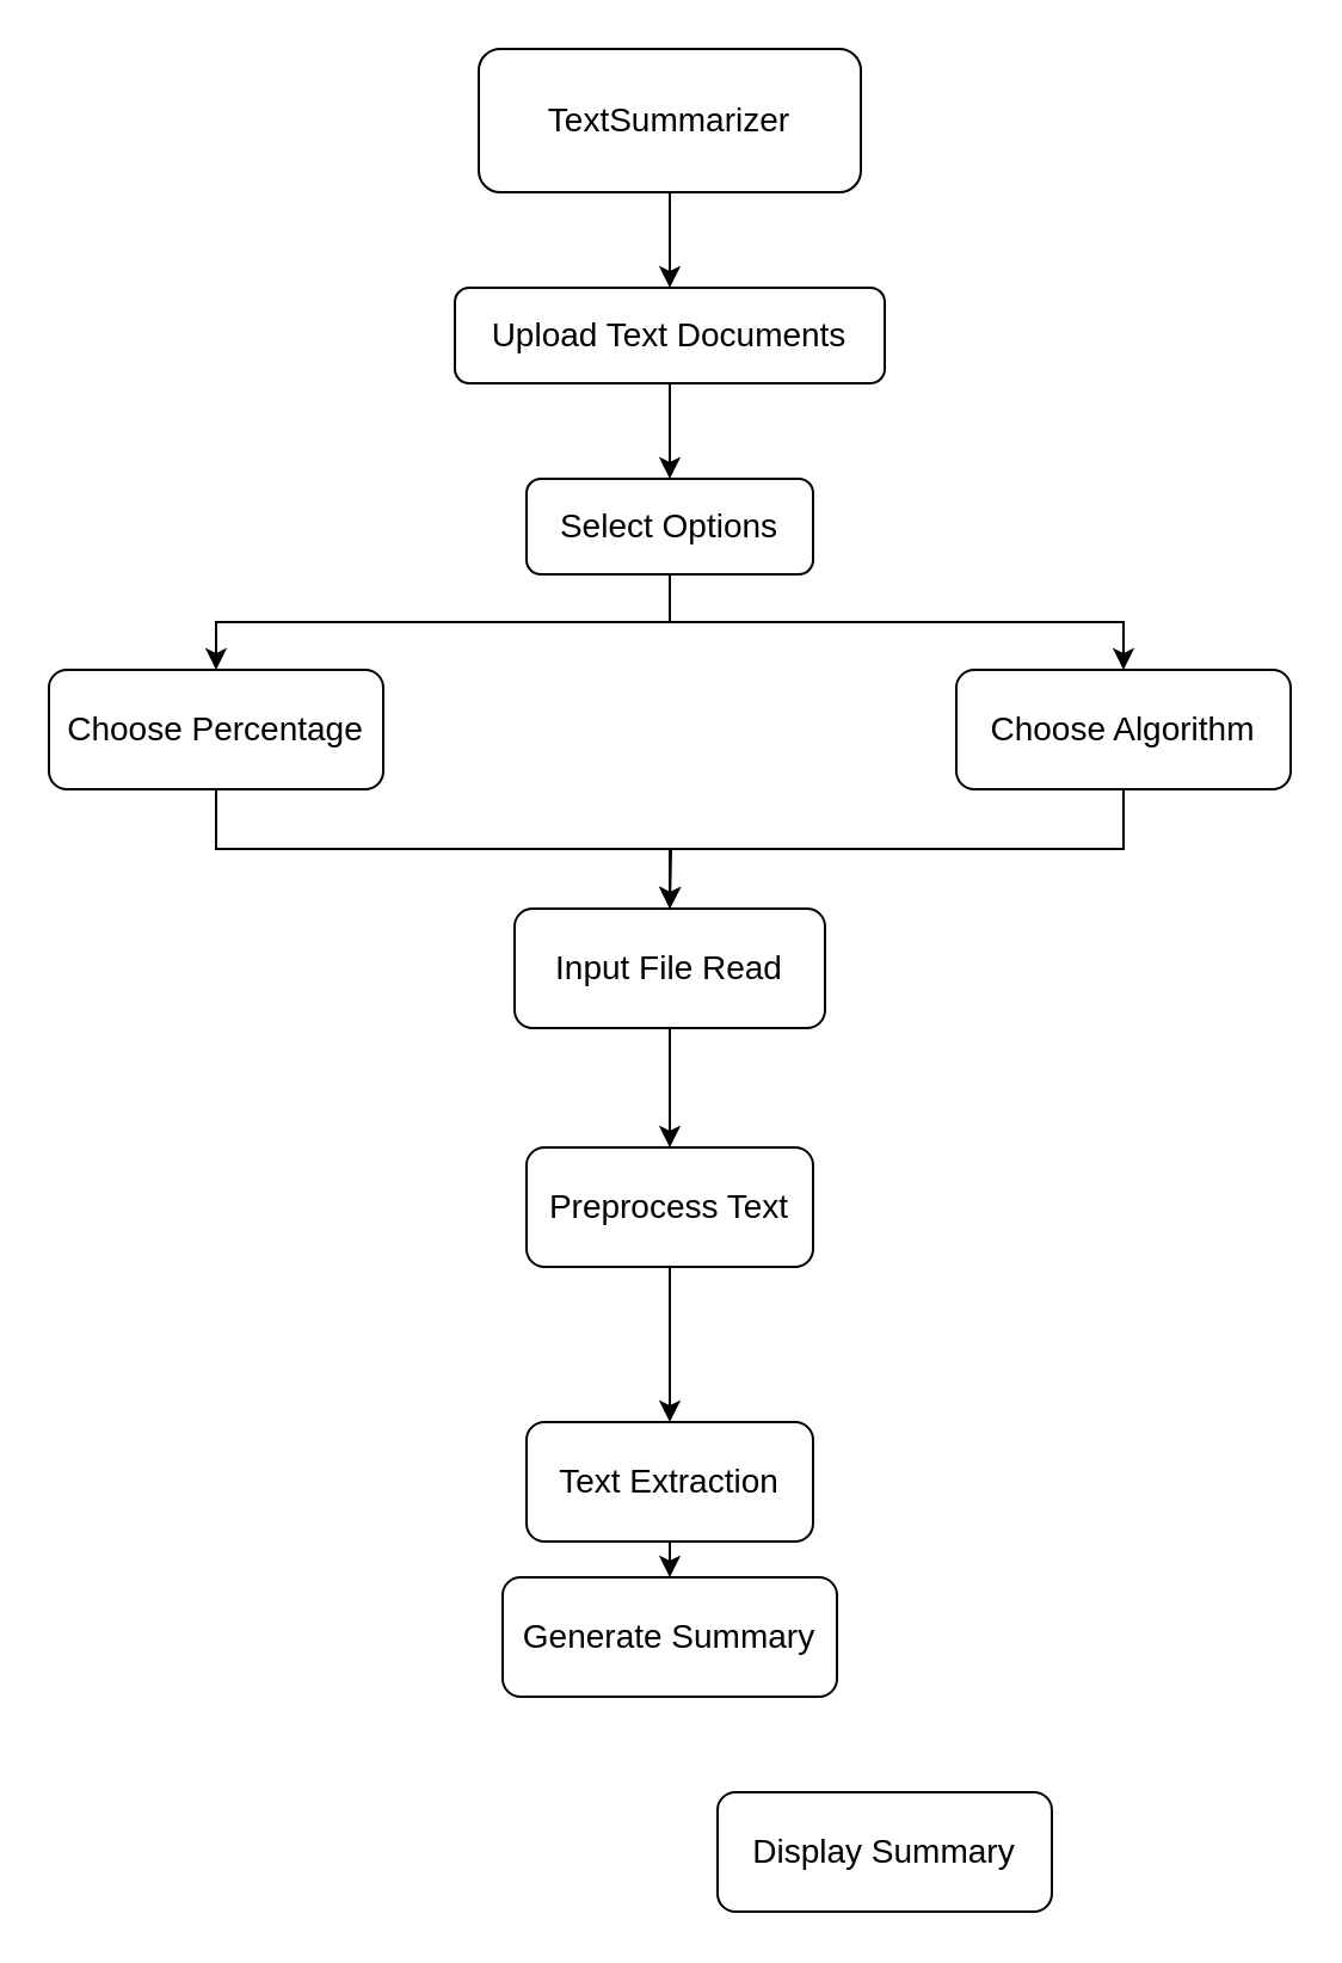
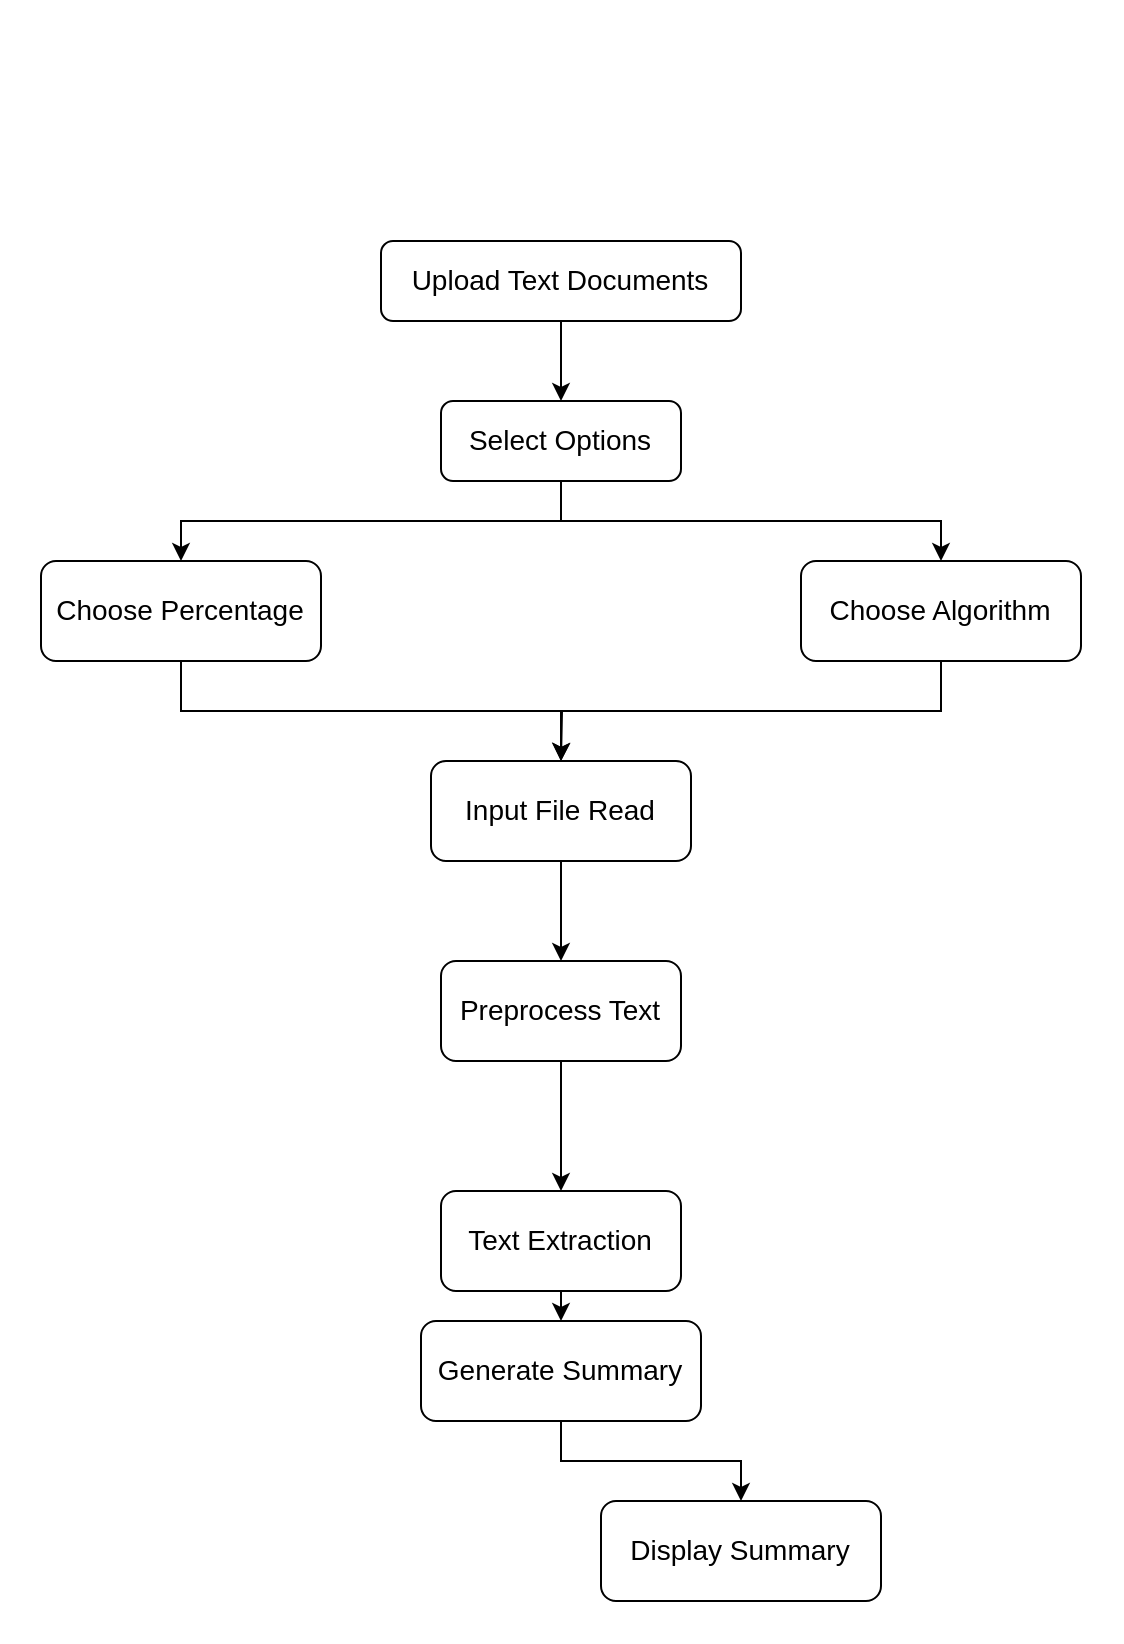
  <mxCell id="0" />
  <mxCell id="1" parent="0" />
- <mxCell id="2" style="edgeStyle=orthogonalEdgeStyle;rounded=0;orthogonalLoop=1;jettySize=auto;html=1;exitX=0.5;exitY=1;exitDx=0;exitDy=0;entryX=0.5;entryY=0;entryDx=0;entryDy=0;" edge="1" parent="1" source="3" target="21"><mxGeometry relative="1" as="geometry" /></mxCell>
- <mxCell id="3" value="&lt;font style=&quot;font-size: 14px;&quot;&gt;TextSummarizer&lt;/font&gt;" style="rounded=1;whiteSpace=wrap;html=1;" vertex="1" parent="1"><mxGeometry x="200" y="20" width="160" height="60" as="geometry" /></mxCell>
  <mxCell id="4" style="edgeStyle=orthogonalEdgeStyle;rounded=0;orthogonalLoop=1;jettySize=auto;html=1;exitX=0.5;exitY=1;exitDx=0;exitDy=0;entryX=0.5;entryY=0;entryDx=0;entryDy=0;" edge="1" parent="1" source="5" target="10"><mxGeometry relative="1" as="geometry" /></mxCell>
  <mxCell id="5" value="&lt;font style=&quot;font-size: 14px;&quot;&gt;Preprocess Text&lt;/font&gt;" style="rounded=1;whiteSpace=wrap;html=1;" vertex="1" parent="1"><mxGeometry x="220" y="480" width="120" height="50" as="geometry" /></mxCell>
+ <mxCell id="6" style="edgeStyle=orthogonalEdgeStyle;rounded=0;orthogonalLoop=1;jettySize=auto;html=1;exitX=0.5;exitY=1;exitDx=0;exitDy=0;entryX=0.5;entryY=0;entryDx=0;entryDy=0;" edge="1" parent="1" source="7" target="8"><mxGeometry relative="1" as="geometry" /></mxCell>
  <mxCell id="7" value="&lt;font style=&quot;font-size: 14px;&quot;&gt;Generate Summary&lt;/font&gt;" style="rounded=1;whiteSpace=wrap;html=1;" vertex="1" parent="1"><mxGeometry x="210" y="660" width="140" height="50" as="geometry" /></mxCell>
  <mxCell id="8" value="&lt;font style=&quot;font-size: 14px;&quot;&gt;Display Summary&lt;/font&gt;" style="rounded=1;whiteSpace=wrap;html=1;" vertex="1" parent="1"><mxGeometry x="300" y="750" width="140" height="50" as="geometry" /></mxCell>
  <mxCell id="9" style="edgeStyle=orthogonalEdgeStyle;rounded=0;orthogonalLoop=1;jettySize=auto;html=1;exitX=0.5;exitY=1;exitDx=0;exitDy=0;entryX=0.5;entryY=0;entryDx=0;entryDy=0;" edge="1" parent="1" source="10" target="7"><mxGeometry relative="1" as="geometry" /></mxCell>
  <mxCell id="10" value="&lt;font style=&quot;font-size: 14px;&quot;&gt;Text Extraction&lt;/font&gt;" style="rounded=1;whiteSpace=wrap;html=1;" vertex="1" parent="1"><mxGeometry x="220" y="595" width="120" height="50" as="geometry" /></mxCell>
  <mxCell id="11" style="edgeStyle=orthogonalEdgeStyle;rounded=0;orthogonalLoop=1;jettySize=auto;html=1;exitX=0.5;exitY=1;exitDx=0;exitDy=0;entryX=0.5;entryY=0;entryDx=0;entryDy=0;" edge="1" parent="1" source="12" target="5"><mxGeometry relative="1" as="geometry" /></mxCell>
  <mxCell id="12" value="&lt;font style=&quot;font-size: 14px;&quot;&gt;Input File Read&lt;/font&gt;" style="rounded=1;whiteSpace=wrap;html=1;" vertex="1" parent="1"><mxGeometry x="215" y="380" width="130" height="50" as="geometry" /></mxCell>
  <mxCell id="13" style="edgeStyle=orthogonalEdgeStyle;rounded=0;orthogonalLoop=1;jettySize=auto;html=1;exitX=0.5;exitY=1;exitDx=0;exitDy=0;entryX=0.5;entryY=0;entryDx=0;entryDy=0;" edge="1" parent="1" source="15" target="19"><mxGeometry relative="1" as="geometry" /></mxCell>
  <mxCell id="14" style="edgeStyle=orthogonalEdgeStyle;rounded=0;orthogonalLoop=1;jettySize=auto;html=1;exitX=0.5;exitY=1;exitDx=0;exitDy=0;entryX=0.5;entryY=0;entryDx=0;entryDy=0;" edge="1" parent="1" source="15" target="17"><mxGeometry relative="1" as="geometry" /></mxCell>
  <mxCell id="15" value="&lt;font style=&quot;font-size: 14px;&quot;&gt;Select Options&lt;/font&gt;" style="rounded=1;whiteSpace=wrap;html=1;" vertex="1" parent="1"><mxGeometry x="220" y="200" width="120" height="40" as="geometry" /></mxCell>
  <mxCell id="16" style="edgeStyle=orthogonalEdgeStyle;rounded=0;orthogonalLoop=1;jettySize=auto;html=1;exitX=0.5;exitY=1;exitDx=0;exitDy=0;" edge="1" parent="1" source="17"><mxGeometry relative="1" as="geometry"><mxPoint x="280" y="380" as="targetPoint" /></mxGeometry></mxCell>
  <mxCell id="17" value="&lt;font style=&quot;font-size: 14px;&quot;&gt;Choose Algorithm&lt;/font&gt;" style="rounded=1;whiteSpace=wrap;html=1;" vertex="1" parent="1"><mxGeometry x="400" y="280" width="140" height="50" as="geometry" /></mxCell>
  <mxCell id="18" style="edgeStyle=orthogonalEdgeStyle;rounded=0;orthogonalLoop=1;jettySize=auto;html=1;exitX=0.5;exitY=1;exitDx=0;exitDy=0;" edge="1" parent="1" source="19" target="12"><mxGeometry relative="1" as="geometry" /></mxCell>
  <mxCell id="19" value="&lt;font style=&quot;font-size: 14px;&quot;&gt;Choose Percentage&lt;/font&gt;" style="rounded=1;whiteSpace=wrap;html=1;" vertex="1" parent="1"><mxGeometry x="20" y="280" width="140" height="50" as="geometry" /></mxCell>
  <mxCell id="20" value="" style="edgeStyle=orthogonalEdgeStyle;rounded=0;orthogonalLoop=1;jettySize=auto;html=1;" edge="1" parent="1" source="21" target="15"><mxGeometry relative="1" as="geometry" /></mxCell>
  <mxCell id="21" value="&lt;font style=&quot;font-size: 14px;&quot;&gt;Upload Text Documents&lt;/font&gt;" style="rounded=1;whiteSpace=wrap;html=1;" vertex="1" parent="1"><mxGeometry x="190" y="120" width="180" height="40" as="geometry" /></mxCell>
